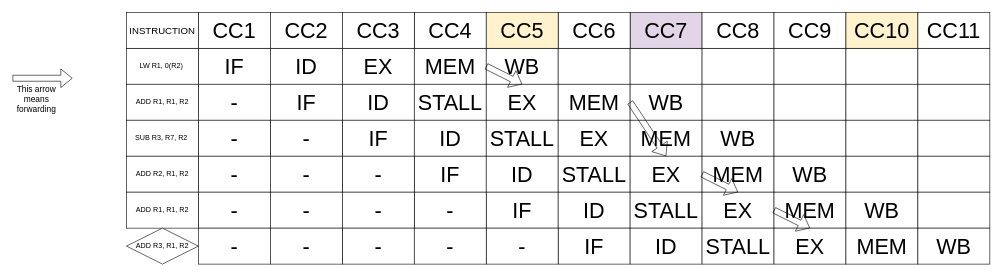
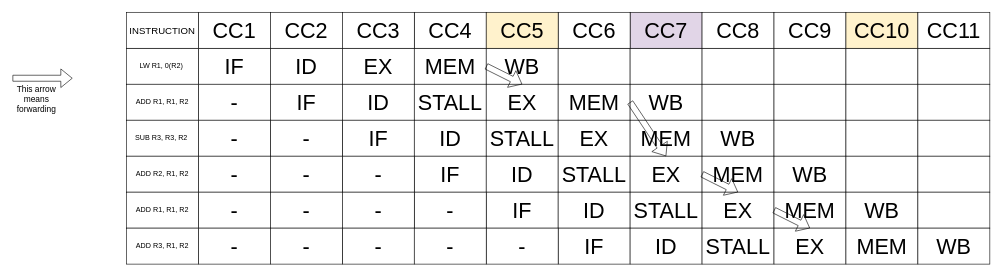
  <mxCell id="0" />
  <mxCell id="1" parent="0" />
  <mxCell id="2" value="&lt;font style=&quot;font-size: 36px;&quot;&gt;IF&lt;/font&gt;" style="rounded=0;whiteSpace=wrap;html=1;" parent="1" vertex="1"><mxGeometry x="330" y="80" width="120" height="60" as="geometry" /></mxCell>
  <mxCell id="3" value="&lt;font style=&quot;font-size: 36px;&quot;&gt;ID&lt;/font&gt;" style="rounded=0;whiteSpace=wrap;html=1;" parent="1" vertex="1"><mxGeometry x="450" y="80" width="120" height="60" as="geometry" /></mxCell>
  <mxCell id="4" value="&lt;font style=&quot;font-size: 36px;&quot;&gt;EX&lt;/font&gt;" style="rounded=0;whiteSpace=wrap;html=1;" parent="1" vertex="1"><mxGeometry x="570" y="80" width="120" height="60" as="geometry" /></mxCell>
  <mxCell id="5" value="&lt;font style=&quot;font-size: 36px;&quot;&gt;MEM&lt;/font&gt;" style="rounded=0;whiteSpace=wrap;html=1;" parent="1" vertex="1"><mxGeometry x="690" y="80" width="120" height="60" as="geometry" /></mxCell>
  <mxCell id="6" value="&lt;font style=&quot;font-size: 36px;&quot;&gt;WB&lt;/font&gt;" style="rounded=0;whiteSpace=wrap;html=1;" parent="1" vertex="1"><mxGeometry x="810" y="80" width="120" height="60" as="geometry" /></mxCell>
  <mxCell id="7" value="" style="rounded=0;whiteSpace=wrap;html=1;" parent="1" vertex="1"><mxGeometry x="930" y="80" width="120" height="60" as="geometry" /></mxCell>
  <mxCell id="8" value="" style="rounded=0;whiteSpace=wrap;html=1;" parent="1" vertex="1"><mxGeometry x="1050" y="80" width="120" height="60" as="geometry" /></mxCell>
  <mxCell id="9" value="" style="rounded=0;whiteSpace=wrap;html=1;" parent="1" vertex="1"><mxGeometry x="1170" y="80" width="120" height="60" as="geometry" /></mxCell>
  <mxCell id="10" value="" style="rounded=0;whiteSpace=wrap;html=1;" parent="1" vertex="1"><mxGeometry x="1290" y="80" width="120" height="60" as="geometry" /></mxCell>
  <mxCell id="11" value="" style="rounded=0;whiteSpace=wrap;html=1;" parent="1" vertex="1"><mxGeometry x="1410" y="80" width="120" height="60" as="geometry" /></mxCell>
  <mxCell id="12" value="" style="rounded=0;whiteSpace=wrap;html=1;" parent="1" vertex="1"><mxGeometry x="1530" y="80" width="120" height="60" as="geometry" /></mxCell>
  <mxCell id="13" value="&lt;font style=&quot;font-size: 36px;&quot;&gt;-&lt;/font&gt;" style="rounded=0;whiteSpace=wrap;html=1;" parent="1" vertex="1"><mxGeometry x="330" y="140" width="120" height="60" as="geometry" /></mxCell>
  <mxCell id="14" value="&lt;span style=&quot;font-size: 36px;&quot;&gt;IF&lt;/span&gt;" style="rounded=0;whiteSpace=wrap;html=1;" parent="1" vertex="1"><mxGeometry x="450" y="140" width="120" height="60" as="geometry" /></mxCell>
  <mxCell id="15" value="&lt;span style=&quot;font-size: 36px;&quot;&gt;ID&lt;/span&gt;" style="rounded=0;whiteSpace=wrap;html=1;" parent="1" vertex="1"><mxGeometry x="570" y="140" width="120" height="60" as="geometry" /></mxCell>
  <mxCell id="16" value="&lt;font style=&quot;font-size: 36px;&quot;&gt;STALL&lt;/font&gt;" style="rounded=0;whiteSpace=wrap;html=1;" parent="1" vertex="1"><mxGeometry x="690" y="140" width="120" height="60" as="geometry" /></mxCell>
  <mxCell id="17" value="&lt;span style=&quot;font-size: 36px;&quot;&gt;EX&lt;/span&gt;" style="rounded=0;whiteSpace=wrap;html=1;" parent="1" vertex="1"><mxGeometry x="810" y="140" width="120" height="60" as="geometry" /></mxCell>
  <mxCell id="18" value="&lt;span style=&quot;font-size: 36px;&quot;&gt;MEM&lt;/span&gt;" style="rounded=0;whiteSpace=wrap;html=1;" parent="1" vertex="1"><mxGeometry x="930" y="140" width="120" height="60" as="geometry" /></mxCell>
  <mxCell id="19" value="&lt;span style=&quot;font-size: 36px;&quot;&gt;WB&lt;/span&gt;" style="rounded=0;whiteSpace=wrap;html=1;" parent="1" vertex="1"><mxGeometry x="1050" y="140" width="120" height="60" as="geometry" /></mxCell>
  <mxCell id="20" value="" style="rounded=0;whiteSpace=wrap;html=1;" parent="1" vertex="1"><mxGeometry x="1170" y="140" width="120" height="60" as="geometry" /></mxCell>
  <mxCell id="21" value="" style="rounded=0;whiteSpace=wrap;html=1;" parent="1" vertex="1"><mxGeometry x="1290" y="140" width="120" height="60" as="geometry" /></mxCell>
  <mxCell id="22" value="" style="rounded=0;whiteSpace=wrap;html=1;" parent="1" vertex="1"><mxGeometry x="1410" y="140" width="120" height="60" as="geometry" /></mxCell>
  <mxCell id="23" value="" style="rounded=0;whiteSpace=wrap;html=1;" parent="1" vertex="1"><mxGeometry x="1530" y="140" width="120" height="60" as="geometry" /></mxCell>
  <mxCell id="24" value="&lt;span style=&quot;font-size: 36px;&quot;&gt;IF&lt;/span&gt;" style="rounded=0;whiteSpace=wrap;html=1;" parent="1" vertex="1"><mxGeometry x="570" y="200" width="120" height="60" as="geometry" /></mxCell>
  <mxCell id="25" value="&lt;span style=&quot;font-size: 36px;&quot;&gt;ID&lt;/span&gt;" style="rounded=0;whiteSpace=wrap;html=1;" parent="1" vertex="1"><mxGeometry x="690" y="200" width="120" height="60" as="geometry" /></mxCell>
  <mxCell id="26" value="&lt;span style=&quot;font-size: 36px;&quot;&gt;STALL&lt;/span&gt;" style="rounded=0;whiteSpace=wrap;html=1;" parent="1" vertex="1"><mxGeometry x="810" y="200" width="120" height="60" as="geometry" /></mxCell>
  <mxCell id="27" value="&lt;span style=&quot;font-size: 36px;&quot;&gt;EX&lt;/span&gt;" style="rounded=0;whiteSpace=wrap;html=1;" parent="1" vertex="1"><mxGeometry x="930" y="200" width="120" height="60" as="geometry" /></mxCell>
  <mxCell id="28" value="&lt;span style=&quot;font-size: 36px;&quot;&gt;MEM&lt;/span&gt;" style="rounded=0;whiteSpace=wrap;html=1;" parent="1" vertex="1"><mxGeometry x="1050" y="200" width="120" height="60" as="geometry" /></mxCell>
  <mxCell id="29" value="&lt;span style=&quot;font-size: 36px;&quot;&gt;WB&lt;/span&gt;" style="rounded=0;whiteSpace=wrap;html=1;" parent="1" vertex="1"><mxGeometry x="1170" y="200" width="120" height="60" as="geometry" /></mxCell>
  <mxCell id="30" value="" style="rounded=0;whiteSpace=wrap;html=1;" parent="1" vertex="1"><mxGeometry x="1290" y="200" width="120" height="60" as="geometry" /></mxCell>
  <mxCell id="31" value="" style="rounded=0;whiteSpace=wrap;html=1;" parent="1" vertex="1"><mxGeometry x="1410" y="200" width="120" height="60" as="geometry" /></mxCell>
  <mxCell id="32" value="" style="rounded=0;whiteSpace=wrap;html=1;" parent="1" vertex="1"><mxGeometry x="1530" y="200" width="120" height="60" as="geometry" /></mxCell>
  <mxCell id="33" value="&lt;span style=&quot;font-size: 36px;&quot;&gt;IF&lt;/span&gt;" style="rounded=0;whiteSpace=wrap;html=1;" parent="1" vertex="1"><mxGeometry x="690" y="260" width="120" height="60" as="geometry" /></mxCell>
  <mxCell id="34" value="&lt;span style=&quot;font-size: 36px;&quot;&gt;ID&lt;/span&gt;" style="rounded=0;whiteSpace=wrap;html=1;" parent="1" vertex="1"><mxGeometry x="810" y="260" width="120" height="60" as="geometry" /></mxCell>
  <mxCell id="35" value="&lt;span style=&quot;font-size: 36px;&quot;&gt;STALL&lt;/span&gt;" style="rounded=0;whiteSpace=wrap;html=1;" parent="1" vertex="1"><mxGeometry x="930" y="260" width="120" height="60" as="geometry" /></mxCell>
  <mxCell id="36" value="&lt;span style=&quot;font-size: 36px;&quot;&gt;EX&lt;/span&gt;" style="rounded=0;whiteSpace=wrap;html=1;" parent="1" vertex="1"><mxGeometry x="1050" y="260" width="120" height="60" as="geometry" /></mxCell>
  <mxCell id="37" value="&lt;span style=&quot;font-size: 36px;&quot;&gt;MEM&lt;/span&gt;" style="rounded=0;whiteSpace=wrap;html=1;" parent="1" vertex="1"><mxGeometry x="1170" y="260" width="120" height="60" as="geometry" /></mxCell>
  <mxCell id="38" value="&lt;span style=&quot;font-size: 36px;&quot;&gt;WB&lt;/span&gt;" style="rounded=0;whiteSpace=wrap;html=1;" parent="1" vertex="1"><mxGeometry x="1290" y="260" width="120" height="60" as="geometry" /></mxCell>
  <mxCell id="39" value="" style="rounded=0;whiteSpace=wrap;html=1;" parent="1" vertex="1"><mxGeometry x="1410" y="260" width="120" height="60" as="geometry" /></mxCell>
  <mxCell id="40" value="" style="rounded=0;whiteSpace=wrap;html=1;" parent="1" vertex="1"><mxGeometry x="1530" y="260" width="120" height="60" as="geometry" /></mxCell>
  <mxCell id="41" value="&lt;span style=&quot;font-size: 36px;&quot;&gt;IF&lt;/span&gt;" style="rounded=0;whiteSpace=wrap;html=1;" parent="1" vertex="1"><mxGeometry x="810" y="320" width="120" height="60" as="geometry" /></mxCell>
  <mxCell id="42" value="&lt;span style=&quot;font-size: 36px;&quot;&gt;ID&lt;/span&gt;" style="rounded=0;whiteSpace=wrap;html=1;" parent="1" vertex="1"><mxGeometry x="930" y="320" width="120" height="60" as="geometry" /></mxCell>
  <mxCell id="43" value="&lt;span style=&quot;font-size: 36px;&quot;&gt;STALL&lt;/span&gt;" style="rounded=0;whiteSpace=wrap;html=1;" parent="1" vertex="1"><mxGeometry x="1050" y="320" width="120" height="60" as="geometry" /></mxCell>
  <mxCell id="44" value="&lt;span style=&quot;font-size: 36px;&quot;&gt;EX&lt;/span&gt;" style="rounded=0;whiteSpace=wrap;html=1;" parent="1" vertex="1"><mxGeometry x="1170" y="320" width="120" height="60" as="geometry" /></mxCell>
  <mxCell id="45" value="&lt;span style=&quot;font-size: 36px;&quot;&gt;MEM&lt;/span&gt;" style="rounded=0;whiteSpace=wrap;html=1;" parent="1" vertex="1"><mxGeometry x="1290" y="320" width="120" height="60" as="geometry" /></mxCell>
  <mxCell id="46" value="&lt;span style=&quot;font-size: 36px;&quot;&gt;WB&lt;/span&gt;" style="rounded=0;whiteSpace=wrap;html=1;" parent="1" vertex="1"><mxGeometry x="1410" y="320" width="120" height="60" as="geometry" /></mxCell>
  <mxCell id="47" value="" style="rounded=0;whiteSpace=wrap;html=1;" parent="1" vertex="1"><mxGeometry x="1530" y="320" width="120" height="60" as="geometry" /></mxCell>
  <mxCell id="48" value="&lt;span style=&quot;font-size: 36px;&quot;&gt;IF&lt;/span&gt;" style="rounded=0;whiteSpace=wrap;html=1;" parent="1" vertex="1"><mxGeometry x="930" y="380" width="120" height="60" as="geometry" /></mxCell>
  <mxCell id="49" value="&lt;span style=&quot;font-size: 36px;&quot;&gt;ID&lt;/span&gt;" style="rounded=0;whiteSpace=wrap;html=1;" parent="1" vertex="1"><mxGeometry x="1050" y="380" width="120" height="60" as="geometry" /></mxCell>
  <mxCell id="50" value="&lt;span style=&quot;font-size: 36px;&quot;&gt;STALL&lt;/span&gt;" style="rounded=0;whiteSpace=wrap;html=1;" parent="1" vertex="1"><mxGeometry x="1170" y="380" width="120" height="60" as="geometry" /></mxCell>
  <mxCell id="51" value="&lt;span style=&quot;font-size: 36px;&quot;&gt;EX&lt;/span&gt;" style="rounded=0;whiteSpace=wrap;html=1;" parent="1" vertex="1"><mxGeometry x="1290" y="380" width="120" height="60" as="geometry" /></mxCell>
  <mxCell id="52" value="&lt;span style=&quot;font-size: 36px;&quot;&gt;MEM&lt;/span&gt;" style="rounded=0;whiteSpace=wrap;html=1;" parent="1" vertex="1"><mxGeometry x="1410" y="380" width="120" height="60" as="geometry" /></mxCell>
  <mxCell id="53" value="&lt;span style=&quot;font-size: 36px;&quot;&gt;WB&lt;/span&gt;" style="rounded=0;whiteSpace=wrap;html=1;" parent="1" vertex="1"><mxGeometry x="1530" y="380" width="120" height="60" as="geometry" /></mxCell>
  <mxCell id="54" value="&lt;font style=&quot;font-size: 36px;&quot;&gt;-&lt;/font&gt;" style="rounded=0;whiteSpace=wrap;html=1;" parent="1" vertex="1"><mxGeometry x="450" y="200" width="120" height="60" as="geometry" /></mxCell>
  <mxCell id="55" value="&lt;font style=&quot;font-size: 36px;&quot;&gt;-&lt;/font&gt;" style="rounded=0;whiteSpace=wrap;html=1;" parent="1" vertex="1"><mxGeometry x="570" y="260" width="120" height="60" as="geometry" /></mxCell>
  <mxCell id="56" value="&lt;font style=&quot;font-size: 36px;&quot;&gt;-&lt;/font&gt;" style="rounded=0;whiteSpace=wrap;html=1;" parent="1" vertex="1"><mxGeometry x="690" y="320" width="120" height="60" as="geometry" /></mxCell>
  <mxCell id="57" value="&lt;font style=&quot;font-size: 36px;&quot;&gt;-&lt;/font&gt;" style="rounded=0;whiteSpace=wrap;html=1;" parent="1" vertex="1"><mxGeometry x="810" y="380" width="120" height="60" as="geometry" /></mxCell>
  <mxCell id="58" value="&lt;font style=&quot;font-size: 36px;&quot;&gt;-&lt;/font&gt;" style="rounded=0;whiteSpace=wrap;html=1;" parent="1" vertex="1"><mxGeometry x="330" y="200" width="120" height="60" as="geometry" /></mxCell>
  <mxCell id="59" value="&lt;font style=&quot;font-size: 36px;&quot;&gt;-&lt;/font&gt;" style="rounded=0;whiteSpace=wrap;html=1;" parent="1" vertex="1"><mxGeometry x="330" y="260" width="120" height="60" as="geometry" /></mxCell>
  <mxCell id="60" value="&lt;font style=&quot;font-size: 36px;&quot;&gt;-&lt;/font&gt;" style="rounded=0;whiteSpace=wrap;html=1;" parent="1" vertex="1"><mxGeometry x="330" y="320" width="120" height="60" as="geometry" /></mxCell>
  <mxCell id="61" value="&lt;font style=&quot;font-size: 36px;&quot;&gt;-&lt;/font&gt;" style="rounded=0;whiteSpace=wrap;html=1;" parent="1" vertex="1"><mxGeometry x="450" y="260" width="120" height="60" as="geometry" /></mxCell>
  <mxCell id="62" value="&lt;font style=&quot;font-size: 36px;&quot;&gt;-&lt;/font&gt;" style="rounded=0;whiteSpace=wrap;html=1;" parent="1" vertex="1"><mxGeometry x="450" y="320" width="120" height="60" as="geometry" /></mxCell>
  <mxCell id="63" value="&lt;font style=&quot;font-size: 36px;&quot;&gt;-&lt;/font&gt;" style="rounded=0;whiteSpace=wrap;html=1;" parent="1" vertex="1"><mxGeometry x="570" y="320" width="120" height="60" as="geometry" /></mxCell>
  <mxCell id="64" value="&lt;font style=&quot;font-size: 36px;&quot;&gt;-&lt;/font&gt;" style="rounded=0;whiteSpace=wrap;html=1;" parent="1" vertex="1"><mxGeometry x="570" y="380" width="120" height="60" as="geometry" /></mxCell>
  <mxCell id="65" value="&lt;font style=&quot;font-size: 36px;&quot;&gt;-&lt;/font&gt;" style="rounded=0;whiteSpace=wrap;html=1;" parent="1" vertex="1"><mxGeometry x="330" y="380" width="120" height="60" as="geometry" /></mxCell>
  <mxCell id="66" value="&lt;font style=&quot;font-size: 36px;&quot;&gt;-&lt;/font&gt;" style="rounded=0;whiteSpace=wrap;html=1;" parent="1" vertex="1"><mxGeometry x="450" y="380" width="120" height="60" as="geometry" /></mxCell>
  <mxCell id="67" value="&lt;font style=&quot;font-size: 36px;&quot;&gt;-&lt;/font&gt;" style="rounded=0;whiteSpace=wrap;html=1;" parent="1" vertex="1"><mxGeometry x="690" y="380" width="120" height="60" as="geometry" /></mxCell>
  <mxCell id="68" value="&lt;span style=&quot;font-size: 36px;&quot;&gt;CC7&lt;/span&gt;" style="rounded=0;whiteSpace=wrap;html=1;fillColor=#e1d5e7;" parent="1" vertex="1"><mxGeometry x="1050" y="20" width="120" height="60" as="geometry" /></mxCell>
  <mxCell id="69" value="&lt;span style=&quot;font-size: 36px;&quot;&gt;CC8&lt;/span&gt;" style="rounded=0;whiteSpace=wrap;html=1;" parent="1" vertex="1"><mxGeometry x="1170" y="20" width="120" height="60" as="geometry" /></mxCell>
  <mxCell id="70" value="&lt;span style=&quot;font-size: 36px;&quot;&gt;CC9&lt;br&gt;&lt;/span&gt;" style="rounded=0;whiteSpace=wrap;html=1;" parent="1" vertex="1"><mxGeometry x="1290" y="20" width="120" height="60" as="geometry" /></mxCell>
  <mxCell id="71" value="&lt;span style=&quot;font-size: 36px;&quot;&gt;CC10&lt;/span&gt;" style="rounded=0;whiteSpace=wrap;html=1;fillColor=#fff2cc;" parent="1" vertex="1"><mxGeometry x="1410" y="20" width="120" height="60" as="geometry" /></mxCell>
  <mxCell id="72" value="&lt;span style=&quot;font-size: 36px;&quot;&gt;CC11&lt;/span&gt;" style="rounded=0;whiteSpace=wrap;html=1;" parent="1" vertex="1"><mxGeometry x="1530" y="20" width="120" height="60" as="geometry" /></mxCell>
  <mxCell id="73" value="&lt;font style=&quot;font-size: 36px;&quot;&gt;CC6&lt;/font&gt;" style="rounded=0;whiteSpace=wrap;html=1;" parent="1" vertex="1"><mxGeometry x="930" y="20" width="120" height="60" as="geometry" /></mxCell>
  <mxCell id="74" value="&lt;font style=&quot;font-size: 36px;&quot;&gt;CC1&lt;/font&gt;" style="rounded=0;whiteSpace=wrap;html=1;" parent="1" vertex="1"><mxGeometry x="330" y="20" width="120" height="60" as="geometry" /></mxCell>
  <mxCell id="75" value="&lt;font style=&quot;font-size: 36px;&quot;&gt;CC2&lt;/font&gt;" style="rounded=0;whiteSpace=wrap;html=1;" parent="1" vertex="1"><mxGeometry x="450" y="20" width="120" height="60" as="geometry" /></mxCell>
  <mxCell id="76" value="&lt;font style=&quot;font-size: 36px;&quot;&gt;CC4&lt;/font&gt;" style="rounded=0;whiteSpace=wrap;html=1;" parent="1" vertex="1"><mxGeometry x="690" y="20" width="120" height="60" as="geometry" /></mxCell>
  <mxCell id="77" value="&lt;font style=&quot;font-size: 36px;&quot;&gt;CC3&lt;/font&gt;" style="rounded=0;whiteSpace=wrap;html=1;" parent="1" vertex="1"><mxGeometry x="570" y="20" width="120" height="60" as="geometry" /></mxCell>
  <mxCell id="78" value="&lt;font style=&quot;font-size: 36px;&quot;&gt;CC5&lt;/font&gt;" style="rounded=0;whiteSpace=wrap;html=1;fillColor=#fff2cc;" parent="1" vertex="1"><mxGeometry x="810" y="20" width="120" height="60" as="geometry" /></mxCell>
  <mxCell id="79" value="LW R1, 0(R2)&amp;nbsp;" style="rounded=0;whiteSpace=wrap;html=1;" parent="1" vertex="1"><mxGeometry x="210" y="80" width="120" height="60" as="geometry" /></mxCell>
  <mxCell id="80" value="ADD R1, R1, R2" style="rounded=0;whiteSpace=wrap;html=1;" parent="1" vertex="1"><mxGeometry x="210" y="140" width="120" height="60" as="geometry" /></mxCell>
- <mxCell id="81" value="SUB R3, R7, R2&amp;nbsp;" style="rounded=0;whiteSpace=wrap;html=1;" parent="1" vertex="1"><mxGeometry x="210" y="200" width="120" height="60" as="geometry" /></mxCell>
+ <mxCell id="81" value="SUB R3, R3, R2&amp;nbsp;" style="rounded=0;whiteSpace=wrap;html=1;" parent="1" vertex="1"><mxGeometry x="210" y="200" width="120" height="60" as="geometry" /></mxCell>
  <mxCell id="82" value="ADD R2, R1, R2" style="rounded=0;whiteSpace=wrap;html=1;" parent="1" vertex="1"><mxGeometry x="210" y="260" width="120" height="60" as="geometry" /></mxCell>
  <mxCell id="83" value="ADD R1, R1, R2" style="rounded=0;whiteSpace=wrap;html=1;" parent="1" vertex="1"><mxGeometry x="210" y="320" width="120" height="60" as="geometry" /></mxCell>
- <mxCell id="84" value="ADD R3, R1, R2" style="rhombus;whiteSpace=wrap;html=1;" parent="1" vertex="1"><mxGeometry x="210" y="380" width="120" height="60" as="geometry" /></mxCell>
+ <mxCell id="84" value="ADD R3, R1, R2" style="rounded=0;whiteSpace=wrap;html=1;" parent="1" vertex="1"><mxGeometry x="210" y="380" width="120" height="60" as="geometry" /></mxCell>
  <mxCell id="85" value="&lt;font size=&quot;3&quot;&gt;INSTRUCTION&lt;/font&gt;" style="rounded=0;whiteSpace=wrap;html=1;" parent="1" vertex="1"><mxGeometry x="210" y="20" width="120" height="60" as="geometry" /></mxCell>
  <mxCell id="86" value="" style="shape=flexArrow;endArrow=classic;html=1;rounded=0;fontSize=24;entryX=0.5;entryY=1;entryDx=0;entryDy=0;exitX=0;exitY=0.5;exitDx=0;exitDy=0;" parent="1" source="6" target="6" edge="1"><mxGeometry width="50" height="50" relative="1" as="geometry"><mxPoint x="890" y="170" as="sourcePoint" /><mxPoint x="940" y="120" as="targetPoint" /></mxGeometry></mxCell>
  <mxCell id="87" value="" style="shape=flexArrow;endArrow=classic;html=1;rounded=0;fontSize=24;entryX=0.5;entryY=0;entryDx=0;entryDy=0;" parent="1" target="44" edge="1"><mxGeometry width="50" height="50" relative="1" as="geometry"><mxPoint x="1170" y="290" as="sourcePoint" /><mxPoint x="1120" y="270" as="targetPoint" /></mxGeometry></mxCell>
  <mxCell id="88" value="" style="shape=flexArrow;endArrow=classic;html=1;rounded=0;fontSize=14;" parent="1" edge="1"><mxGeometry width="50" height="50" relative="1" as="geometry"><mxPoint x="20" y="130" as="sourcePoint" /><mxPoint x="120" y="130" as="targetPoint" /></mxGeometry></mxCell>
  <mxCell id="89" value="This arrow means forwarding" style="text;html=1;strokeColor=none;fillColor=none;align=center;verticalAlign=middle;whiteSpace=wrap;rounded=0;fontSize=14;" parent="1" vertex="1"><mxGeometry x="30" y="150" width="60" height="30" as="geometry" /></mxCell>
  <mxCell id="90" value="" style="shape=flexArrow;endArrow=classic;html=1;rounded=0;fontSize=24;entryX=0.5;entryY=1;entryDx=0;entryDy=0;exitX=0;exitY=0.5;exitDx=0;exitDy=0;" parent="1" source="45" target="45" edge="1"><mxGeometry width="50" height="50" relative="1" as="geometry"><mxPoint x="1290" y="350" as="sourcePoint" /><mxPoint x="1240" y="330" as="targetPoint" /></mxGeometry></mxCell>
  <mxCell id="91" value="" style="shape=flexArrow;endArrow=classic;html=1;rounded=0;fontSize=24;entryX=0.5;entryY=0;entryDx=0;entryDy=0;exitX=1;exitY=0.5;exitDx=0;exitDy=0;" parent="1" source="18" target="36" edge="1"><mxGeometry width="50" height="50" relative="1" as="geometry"><mxPoint x="820" y="120" as="sourcePoint" /><mxPoint x="880" y="150" as="targetPoint" /></mxGeometry></mxCell>
